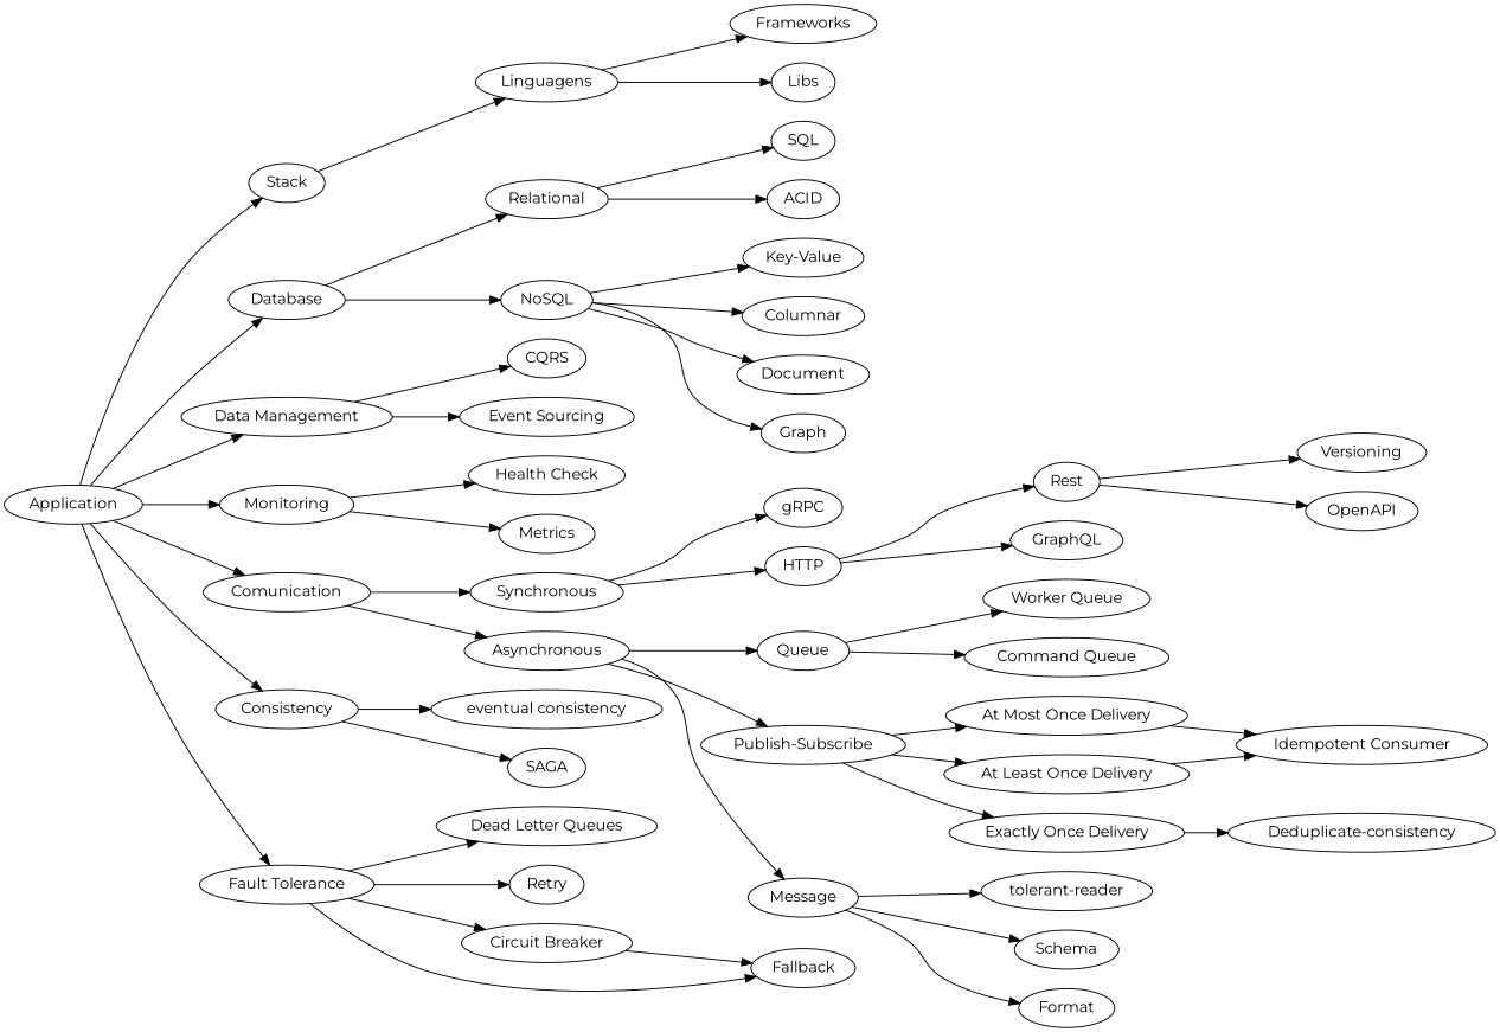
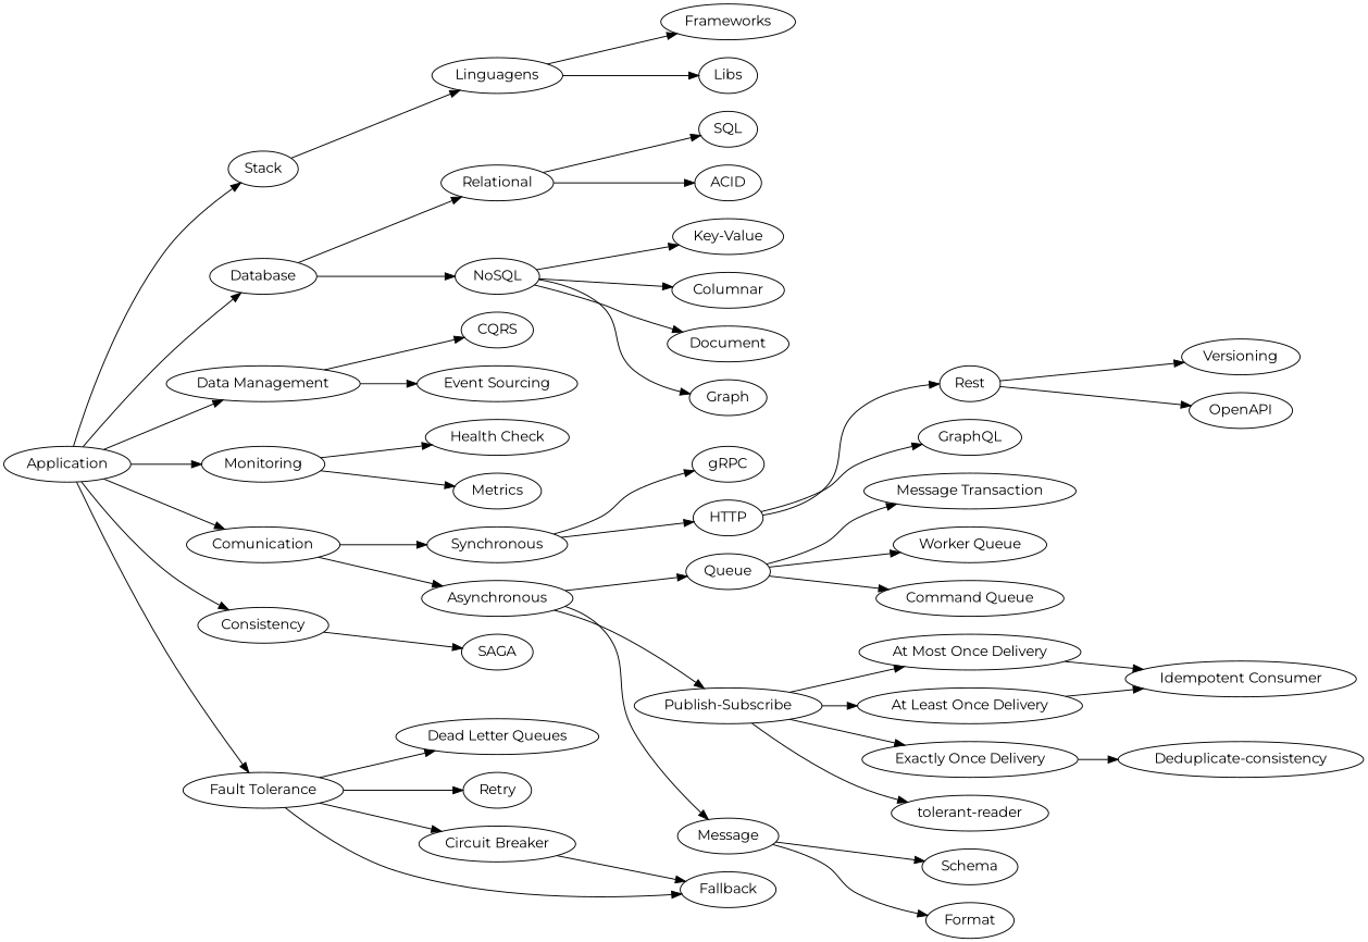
  digraph {
    fontname=Montserrat
    rankdir=LR
    node [fontname=Montserrat]
    edge [fontname=Montserrat]
    n1 [label=Application]
    n2 [label=Stack]
    n3 [label=Database]
    n4 [label="Data Management"]
    n5 [label=Monitoring]
    n6 [label=Comunication]
    n7 [label=Consistency]
    n8 [label="Fault Tolerance"]
    n9 [label=Linguagens]
    n10 [label=Relational]
    n11 [label=NoSQL]
    n12 [label=CQRS]
    n13 [label="Event Sourcing"]
    n14 [label="Health Check"]
    n15 [label=Metrics]
    n16 [label=Synchronous]
    n17 [label=Asynchronous]
-   n18 [label="eventual consistency"]
    n19 [label=SAGA]
    n20 [label="Dead Letter Queues"]
    n21 [label=Retry]
    n22 [label="Circuit Breaker"]
    n23 [label=Fallback]
    n24 [label=Frameworks]
    n25 [label=Libs]
    n26 [label=SQL]
    n27 [label=ACID]
    n28 [label="Key-Value"]
    n29 [label=Columnar]
    n30 [label=Document]
    n31 [label="Graph"]
    n32 [label=gRPC]
    n33 [label=HTTP]
    n34 [label=Queue]
    n35 [label="Publish-Subscribe"]
    n36 [label=Message]
    n37 [label=Rest]
    n38 [label=GraphQL]
+   n39 [label="Message Transaction"]
    n40 [label="Worker Queue"]
    n41 [label="Command Queue"]
    n42 [label="At Most Once Delivery"]
    n43 [label="At Least Once Delivery"]
    n44 [label="Exactly Once Delivery"]
    n45 [label="tolerant-reader"]
    n46 [label=Schema]
    n47 [label=Format]
    n48 [label=Versioning]
    n49 [label=OpenAPI]
    n50 [label="Idempotent Consumer"]
    n51 [label="Deduplicate-consistency"]
    n1 -> n2
    n1 -> n3
    n1 -> n4
    n1 -> n5
    n1 -> n6
    n1 -> n7
    n1 -> n8
    n2 -> n9
    n3 -> n10
    n3 -> n11
    n4 -> n12
    n4 -> n13
    n5 -> n14
    n5 -> n15
    n6 -> n16
    n6 -> n17
-   n7 -> n18
    n7 -> n19
    n8 -> n20
    n8 -> n21
    n8 -> n22
    n8 -> n23
    n9 -> n24
    n9 -> n25
    n10 -> n26
    n10 -> n27
    n11 -> n28
    n11 -> n29
    n11 -> n30
    n11 -> n31
    n16 -> n32
    n16 -> n33
    n17 -> n34
    n17 -> n35
    n17 -> n36
    n22 -> n23
    n33 -> n37
    n33 -> n38
+   n34 -> n39
    n34 -> n40
    n34 -> n41
    n35 -> n42
    n35 -> n43
    n35 -> n44
-   n36 -> n45
+   n35 -> n45
    n36 -> n46
    n36 -> n47
    n37 -> n48
    n37 -> n49
    n42 -> n50
    n43 -> n50
    n44 -> n51
  }
